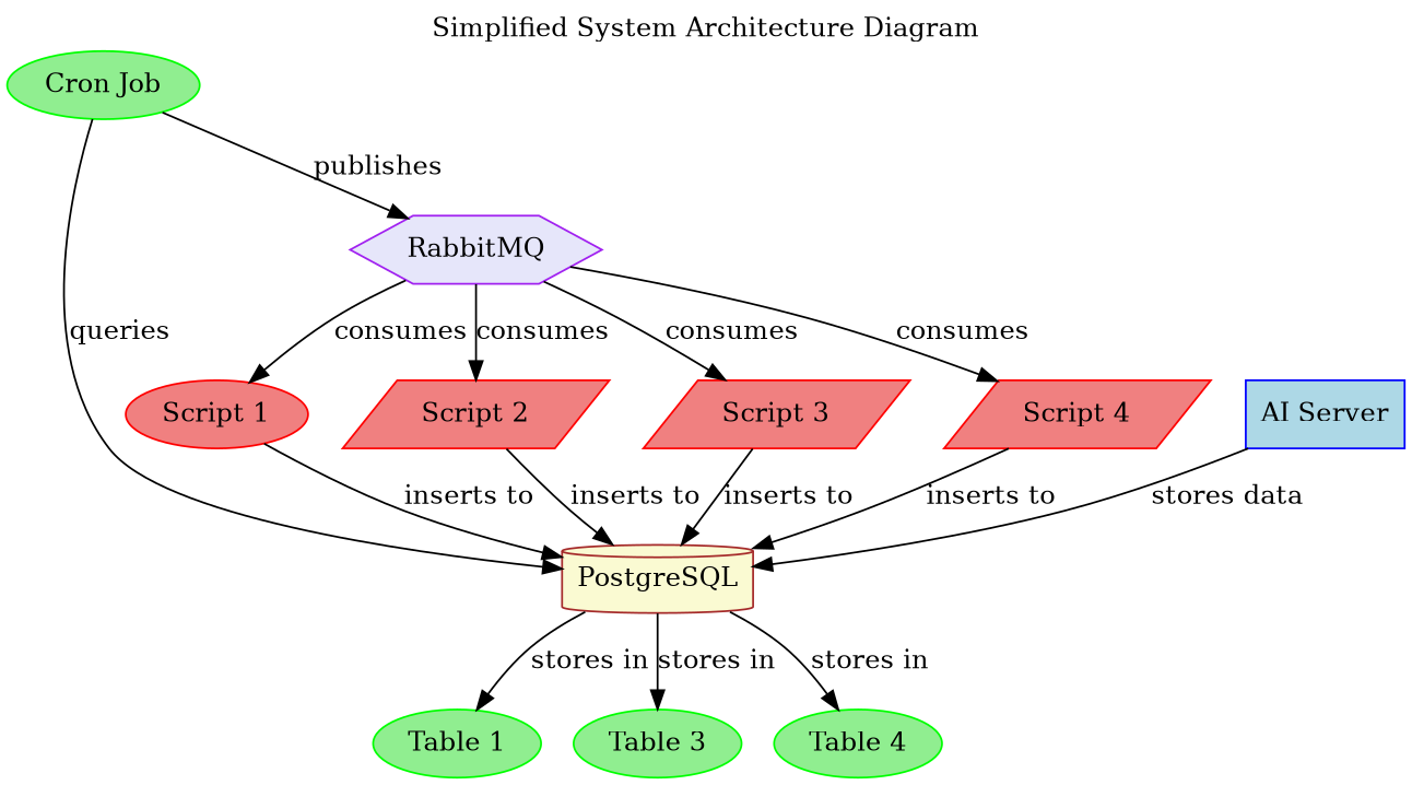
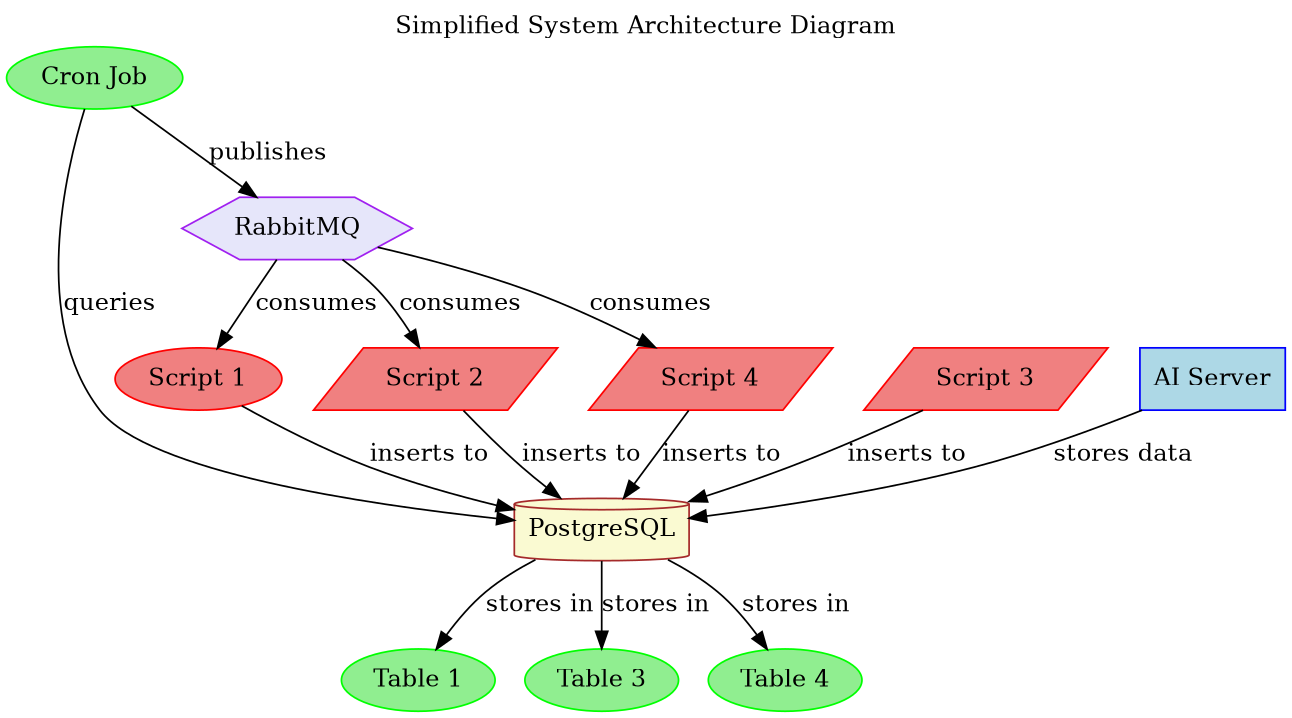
  digraph {
    label="Simplified System Architecture Diagram"
    labeljust=c
    labelloc=t
    node [color=red fillcolor=lightcoral shape=ellipse style=filled]
    n1 [label="Script 1"]
    n2 [label="Script 2" shape=parallelogram]
    n3 [label="Script 3" shape=parallelogram]
    n4 [label="Script 4" shape=parallelogram]
    n5 [color=brown fillcolor=lightgoldenrodyellow label=PostgreSQL shape=cylinder]
    n6 [color=blue fillcolor=lightblue label="AI Server" shape=box]
    n7 [color=green fillcolor=lightgreen label="Table 1"]
    n8 [color=green fillcolor=lightgreen label="Table 3"]
    n9 [color=green fillcolor=lightgreen label="Table 4"]
    n10 [color=green fillcolor=lightgreen label="Cron Job"]
    n11 [color=purple fillcolor=lavender label=RabbitMQ shape=hexagon]
    subgraph sub_1 {
      rank=same
      n1
      n2
      n3
      n4
    }
    n1 -> n5 [label="inserts to"]
    n2 -> n5 [label="inserts to"]
    n3 -> n5 [label="inserts to"]
    n4 -> n5 [label="inserts to"]
    n5 -> n7 [label="stores in"]
    n5 -> n8 [label="stores in"]
    n5 -> n9 [label="stores in"]
    n6 -> n5 [label="stores data"]
    n10 -> n5 [label=queries]
    n10 -> n11 [label=publishes]
    n11 -> n1 [label=consumes]
    n11 -> n2 [label=consumes]
-   n11 -> n3 [label=consumes]
    n11 -> n4 [label=consumes]
  }
